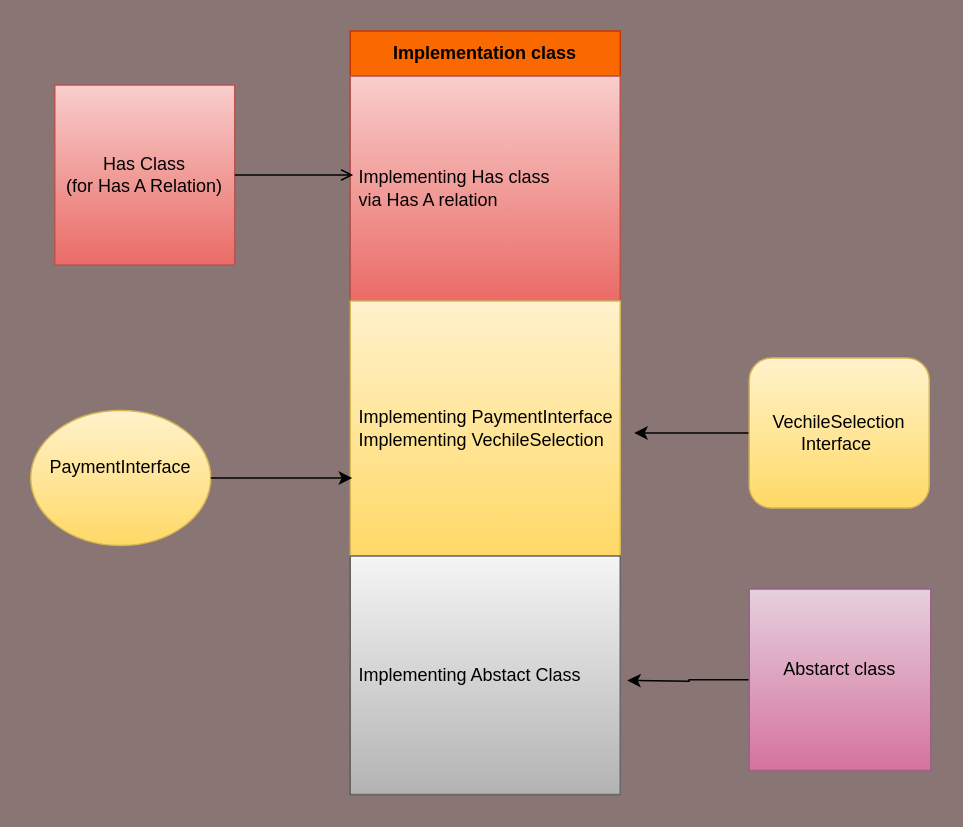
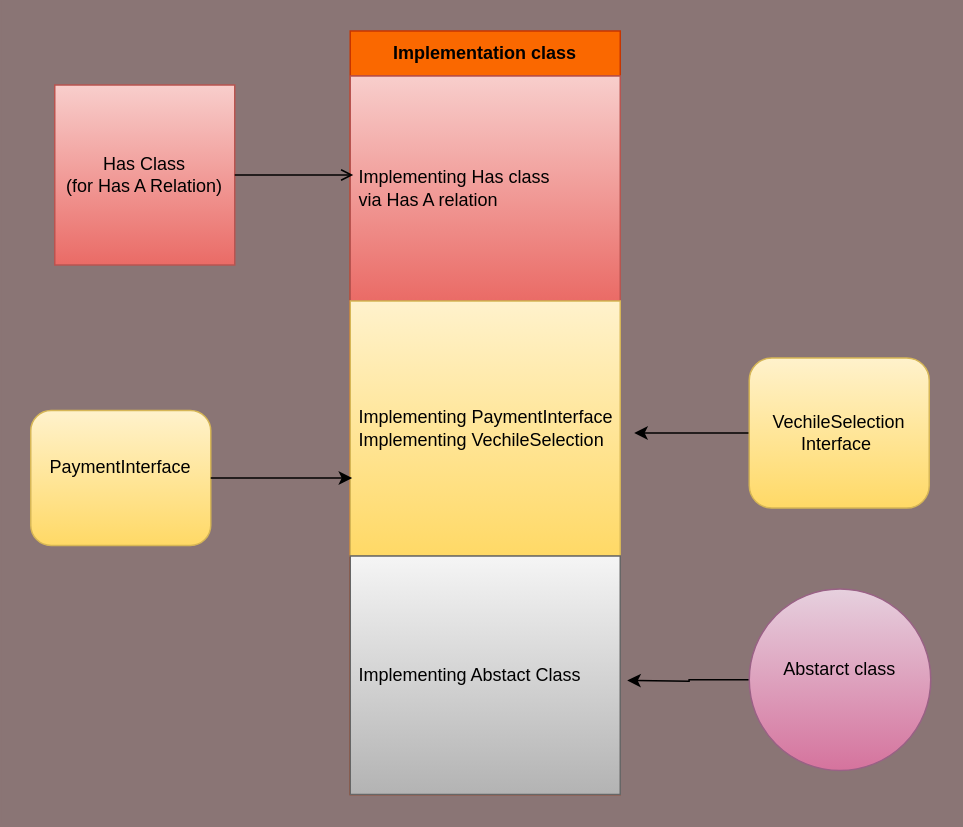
  <mxCell id="0" />
  <mxCell id="1" parent="0" />
  <mxCell id="2" style="edgeStyle=orthogonalEdgeStyle;rounded=0;orthogonalLoop=1;jettySize=auto;html=1;exitX=0;exitY=0.5;exitDx=0;exitDy=0;" edge="1" parent="1" source="3"><mxGeometry relative="1" as="geometry"><mxPoint x="422.333" y="288" as="targetPoint" /></mxGeometry></mxCell>
  <mxCell id="3" value="VechileSelection&lt;div&gt;Interface&amp;nbsp;&lt;/div&gt;" style="rounded=1;whiteSpace=wrap;html=1;fillColor=#fff2cc;strokeColor=#d6b656;gradientColor=#ffd966;" vertex="1" parent="1"><mxGeometry x="499" y="238" width="120" height="100" as="geometry" /></mxCell>
- <mxCell id="4" value="PaymentInterface&lt;div&gt;&lt;br&gt;&lt;/div&gt;" style="ellipse;whiteSpace=wrap;html=1;fillColor=#fff2cc;gradientColor=#ffd966;strokeColor=#d6b656;" vertex="1" parent="1"><mxGeometry x="20" y="273" width="120" height="90" as="geometry" /></mxCell>
+ <mxCell id="4" value="PaymentInterface&lt;div&gt;&lt;br&gt;&lt;/div&gt;" style="rounded=1;whiteSpace=wrap;html=1;fillColor=#fff2cc;gradientColor=#ffd966;strokeColor=#d6b656;" vertex="1" parent="1"><mxGeometry x="20" y="273" width="120" height="90" as="geometry" /></mxCell>
  <mxCell id="5" value="&lt;b&gt;Implementation class&lt;/b&gt;" style="swimlane;fontStyle=0;childLayout=stackLayout;horizontal=1;startSize=30;horizontalStack=0;resizeParent=1;resizeParentMax=0;resizeLast=0;collapsible=1;marginBottom=0;whiteSpace=wrap;html=1;fillColor=#fa6800;strokeColor=#C73500;fontColor=#000000;" vertex="1" parent="1"><mxGeometry x="233" y="20" width="180" height="509" as="geometry" /></mxCell>
  <mxCell id="6" value="Implementing Has class&lt;div&gt;via Has A relation&lt;/div&gt;" style="text;strokeColor=#b85450;fillColor=#f8cecc;align=left;verticalAlign=middle;spacingLeft=4;spacingRight=4;overflow=hidden;points=[[0,0.5],[1,0.5]];portConstraint=eastwest;rotatable=0;whiteSpace=wrap;html=1;gradientColor=#ea6b66;" vertex="1" parent="5"><mxGeometry y="30" width="180" height="150" as="geometry" /></mxCell>
  <mxCell id="7" value="Implementing PaymentInterface&lt;div&gt;Implementing VechileSelection&lt;/div&gt;" style="text;strokeColor=#d6b656;fillColor=#fff2cc;align=left;verticalAlign=middle;spacingLeft=4;spacingRight=4;overflow=hidden;points=[[0,0.5],[1,0.5]];portConstraint=eastwest;rotatable=0;whiteSpace=wrap;html=1;gradientColor=#ffd966;" vertex="1" parent="5"><mxGeometry y="180" width="180" height="170" as="geometry" /></mxCell>
  <mxCell id="8" value="Implementing Abstact Class" style="text;strokeColor=#666666;fillColor=#f5f5f5;align=left;verticalAlign=middle;spacingLeft=4;spacingRight=4;overflow=hidden;points=[[0,0.5],[1,0.5]];portConstraint=eastwest;rotatable=0;whiteSpace=wrap;html=1;gradientColor=#b3b3b3;" vertex="1" parent="5"><mxGeometry y="350" width="180" height="159" as="geometry" /></mxCell>
  <mxCell id="9" style="edgeStyle=orthogonalEdgeStyle;rounded=0;orthogonalLoop=1;jettySize=auto;html=1;exitX=0;exitY=0.5;exitDx=0;exitDy=0;" edge="1" parent="1" source="10"><mxGeometry relative="1" as="geometry"><mxPoint x="417.667" y="453" as="targetPoint" /></mxGeometry></mxCell>
- <mxCell id="10" value="Abstarct class&lt;div&gt;&lt;br&gt;&lt;/div&gt;" style="whiteSpace=wrap;html=1;aspect=fixed;fillColor=#e6d0de;gradientColor=#d5739d;strokeColor=#996185;" vertex="1" parent="1"><mxGeometry x="499" y="392" width="121" height="121" as="geometry" /></mxCell>
+ <mxCell id="10" value="Abstarct class&lt;div&gt;&lt;br&gt;&lt;/div&gt;" style="ellipse;whiteSpace=wrap;html=1;aspect=fixed;fillColor=#e6d0de;gradientColor=#d5739d;strokeColor=#996185;" vertex="1" parent="1"><mxGeometry x="499" y="392" width="121" height="121" as="geometry" /></mxCell>
  <mxCell id="11" value="Has Class&lt;div&gt;(for Has A Relation)&lt;/div&gt;" style="whiteSpace=wrap;html=1;aspect=fixed;fillColor=#f8cecc;gradientColor=#ea6b66;strokeColor=#b85450;" vertex="1" parent="1"><mxGeometry x="36" y="56" width="120" height="120" as="geometry" /></mxCell>
  <mxCell id="12" style="edgeStyle=orthogonalEdgeStyle;rounded=0;orthogonalLoop=1;jettySize=auto;html=1;exitX=1;exitY=0.5;exitDx=0;exitDy=0;entryX=0.011;entryY=0.44;entryDx=0;entryDy=0;entryPerimeter=0;endArrow=open;" edge="1" parent="1" source="11" target="6"><mxGeometry relative="1" as="geometry" /></mxCell>
  <mxCell id="13" style="edgeStyle=orthogonalEdgeStyle;rounded=0;orthogonalLoop=1;jettySize=auto;html=1;exitX=1;exitY=0.5;exitDx=0;exitDy=0;entryX=0.007;entryY=0.694;entryDx=0;entryDy=0;entryPerimeter=0;" edge="1" parent="1" source="4" target="7"><mxGeometry relative="1" as="geometry" /></mxCell>
